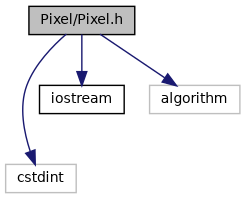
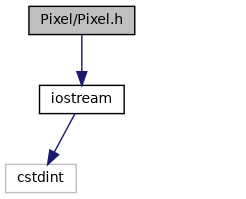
  digraph {
    node [color=black fillcolor=white fontname=Helvetica fontsize=10 shape=record style=filled]
    edge [color=midnightblue fontname=Helvetica fontsize=10 labelfontname=Helvetica labelfontsize=10 style=solid]
    n1 [fillcolor=grey75 fontcolor=black height=0.2 label="Pixel/Pixel.h" width=0.4]
    n2 [color=grey75 height=0.2 label=cstdint width=0.4]
    n3 [height=0.2 label=iostream width=0.4]
-   n4 [color=grey75 height=0.2 label=algorithm width=0.4]
-   n1 -> n2
+   n3 -> n2
    n1 -> n3
-   n1 -> n4
  }
